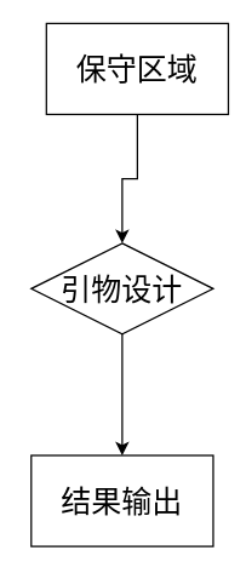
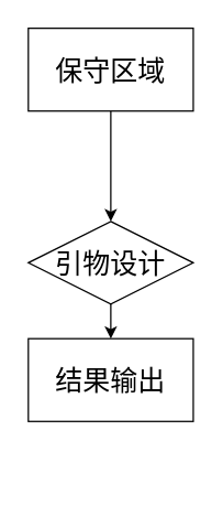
  <mxCell id="0" />
  <mxCell id="1" parent="0" />
  <mxCell id="2" value="" style="edgeStyle=orthogonalEdgeStyle;rounded=0;orthogonalLoop=1;jettySize=auto;html=1;" edge="1" parent="1" source="3" target="5"><mxGeometry relative="1" as="geometry" /></mxCell>
- <mxCell id="3" value="保守区域" style="rounded=0;whiteSpace=wrap;html=1;fontSize=20;" vertex="1" parent="1"><mxGeometry x="30" y="15" width="120" height="60" as="geometry" /></mxCell>
+ <mxCell id="3" value="保守区域" style="rounded=0;whiteSpace=wrap;html=1;fontSize=20;" vertex="1" parent="1"><mxGeometry x="20" y="20" width="120" height="60" as="geometry" /></mxCell>
  <mxCell id="4" value="" style="edgeStyle=orthogonalEdgeStyle;rounded=0;orthogonalLoop=1;jettySize=auto;html=1;" edge="1" parent="1" source="5" target="6"><mxGeometry relative="1" as="geometry" /></mxCell>
  <mxCell id="5" value="引物设计" style="rhombus;whiteSpace=wrap;html=1;fontSize=20;" vertex="1" parent="1"><mxGeometry x="20" y="160" width="120" height="60" as="geometry" /></mxCell>
- <mxCell id="6" value="结果输出" style="rounded=0;whiteSpace=wrap;html=1;fontSize=20;" vertex="1" parent="1"><mxGeometry x="20" y="300" width="120" height="60" as="geometry" /></mxCell>
+ <mxCell id="6" value="结果输出" style="rounded=0;whiteSpace=wrap;html=1;fontSize=20;" vertex="1" parent="1"><mxGeometry x="20" y="245" width="120" height="60" as="geometry" /></mxCell>
